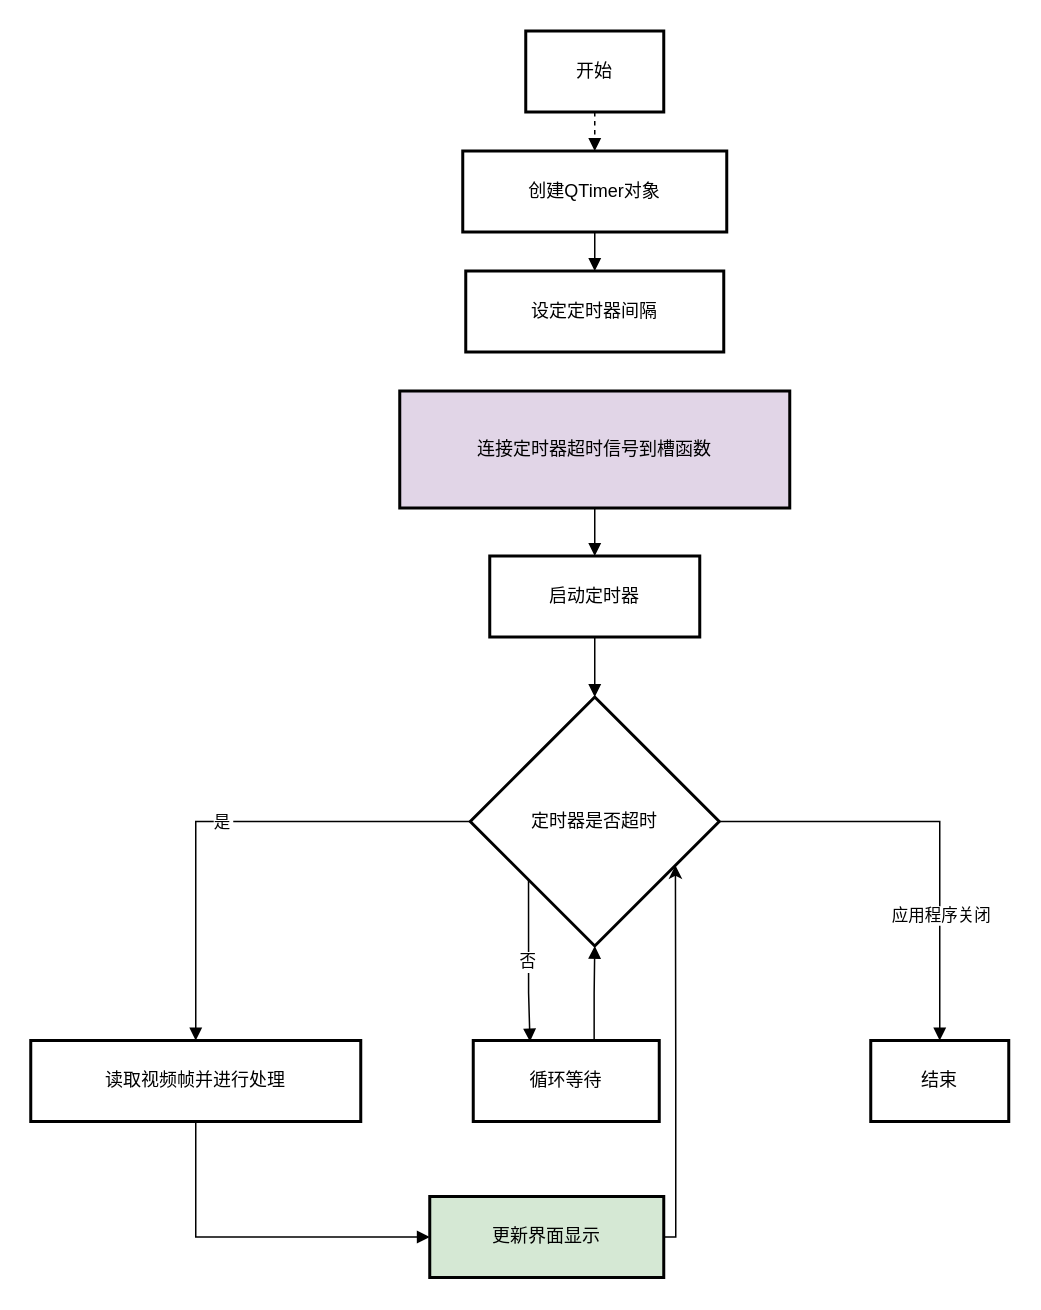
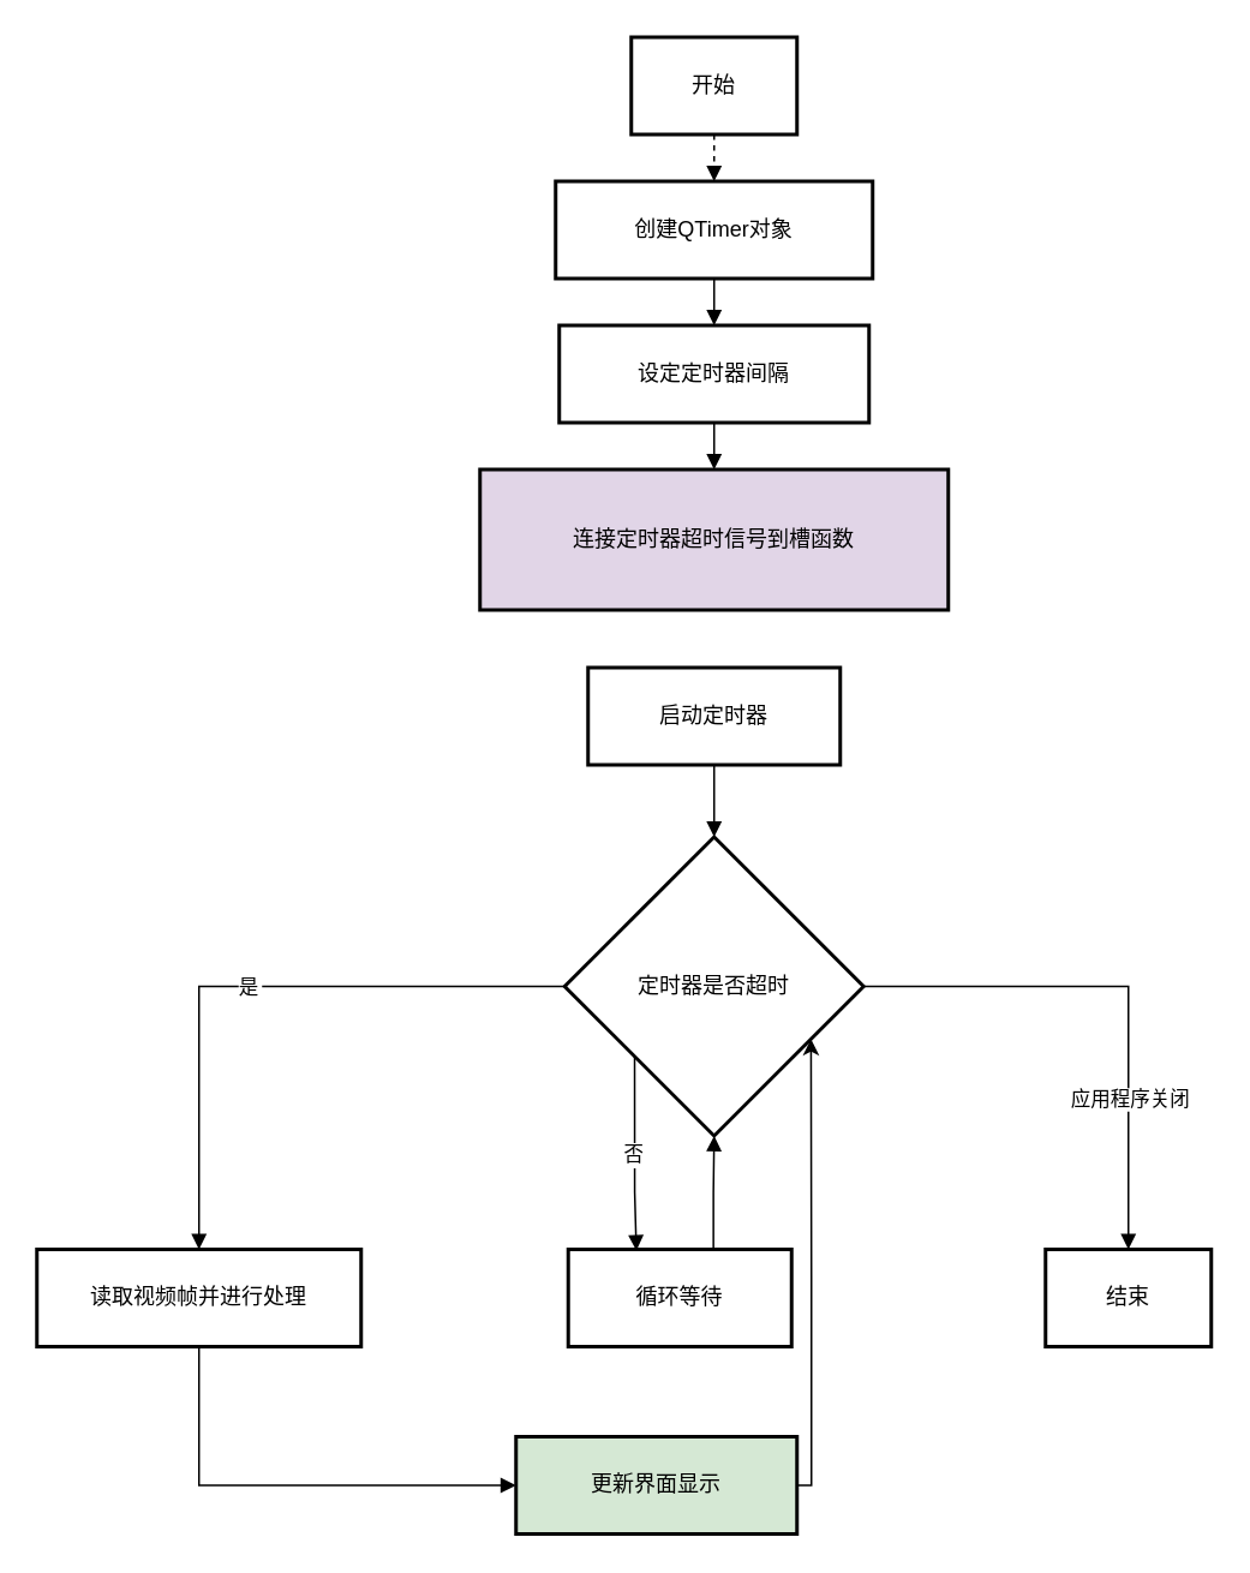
  <mxCell id="0" />
  <mxCell id="1" parent="0" />
  <mxCell id="2" value="开始" style="whiteSpace=wrap;strokeWidth=2;" vertex="1" parent="1"><mxGeometry x="350" y="20" width="92" height="54" as="geometry" /></mxCell>
  <mxCell id="3" value="创建QTimer对象" style="whiteSpace=wrap;strokeWidth=2;" vertex="1" parent="1"><mxGeometry x="308" y="100" width="176" height="54" as="geometry" /></mxCell>
  <mxCell id="4" value="设定定时器间隔" style="whiteSpace=wrap;strokeWidth=2;" vertex="1" parent="1"><mxGeometry x="310" y="180" width="172" height="54" as="geometry" /></mxCell>
  <mxCell id="5" value="连接定时器超时信号到槽函数" style="whiteSpace=wrap;strokeWidth=2;fillColor=#e1d5e7;" vertex="1" parent="1"><mxGeometry x="266" y="260" width="260" height="78" as="geometry" /></mxCell>
  <mxCell id="6" value="启动定时器" style="whiteSpace=wrap;strokeWidth=2;" vertex="1" parent="1"><mxGeometry x="326" y="370" width="140" height="54" as="geometry" /></mxCell>
  <mxCell id="7" value="定时器是否超时" style="rhombus;strokeWidth=2;whiteSpace=wrap;" vertex="1" parent="1"><mxGeometry x="313" y="464" width="166" height="166" as="geometry" /></mxCell>
- <mxCell id="8" value="读取视频帧并进行处理" style="whiteSpace=wrap;strokeWidth=2;" vertex="1" parent="1"><mxGeometry x="20" y="693" width="220" height="54" as="geometry" /></mxCell>
+ <mxCell id="8" value="读取视频帧并进行处理" style="whiteSpace=wrap;strokeWidth=2;" vertex="1" parent="1"><mxGeometry x="20" y="693" width="180" height="54" as="geometry" /></mxCell>
  <mxCell id="9" value="更新界面显示" style="whiteSpace=wrap;strokeWidth=2;fillColor=#d5e8d4;" vertex="1" parent="1"><mxGeometry x="286" y="797" width="156" height="54" as="geometry" /></mxCell>
  <mxCell id="10" value="循环等待" style="whiteSpace=wrap;strokeWidth=2;" vertex="1" parent="1"><mxGeometry x="315" y="693" width="124" height="54" as="geometry" /></mxCell>
  <mxCell id="11" value="结束" style="whiteSpace=wrap;strokeWidth=2;" vertex="1" parent="1"><mxGeometry x="580" y="693" width="92" height="54" as="geometry" /></mxCell>
  <mxCell id="12" value="" style="startArrow=none;endArrow=block;exitX=0.5;exitY=1;entryX=0.5;entryY=0;rounded=0;edgeStyle=orthogonalEdgeStyle;dashed=1;" edge="1" parent="1" source="2" target="3"><mxGeometry relative="1" as="geometry" /></mxCell>
  <mxCell id="13" value="" style="startArrow=none;endArrow=block;exitX=0.5;exitY=1;entryX=0.5;entryY=0;rounded=0;edgeStyle=orthogonalEdgeStyle;" edge="1" parent="1" source="3" target="4"><mxGeometry relative="1" as="geometry" /></mxCell>
- <mxCell id="15" value="" style="startArrow=none;endArrow=block;exitX=0.5;exitY=1;entryX=0.5;entryY=0;rounded=0;edgeStyle=orthogonalEdgeStyle;" edge="1" parent="1" source="5" target="6"><mxGeometry relative="1" as="geometry" /></mxCell>
+ <mxCell id="14" value="" style="startArrow=none;endArrow=block;exitX=0.5;exitY=1;entryX=0.5;entryY=0;rounded=0;edgeStyle=orthogonalEdgeStyle;" edge="1" parent="1" source="4" target="5"><mxGeometry relative="1" as="geometry" /></mxCell>
  <mxCell id="16" value="" style="startArrow=none;endArrow=block;exitX=0.5;exitY=1;entryX=0.5;entryY=0;rounded=0;edgeStyle=orthogonalEdgeStyle;" edge="1" parent="1" source="6" target="7"><mxGeometry relative="1" as="geometry" /></mxCell>
  <mxCell id="17" value="是" style="startArrow=none;endArrow=block;exitX=0;exitY=0.5;entryX=0.5;entryY=0;rounded=0;edgeStyle=orthogonalEdgeStyle;exitDx=0;exitDy=0;" edge="1" parent="1" source="7" target="8"><mxGeometry relative="1" as="geometry" /></mxCell>
  <mxCell id="18" value="" style="startArrow=none;endArrow=block;exitX=0.5;exitY=1;entryX=0;entryY=0.5;rounded=0;edgeStyle=orthogonalEdgeStyle;entryDx=0;entryDy=0;" edge="1" parent="1" source="8" target="9"><mxGeometry relative="1" as="geometry" /></mxCell>
  <mxCell id="19" value="否" style="startArrow=none;endArrow=block;exitX=0;exitY=0.94;entryX=0.305;entryY=0.012;rounded=0;edgeStyle=orthogonalEdgeStyle;entryDx=0;entryDy=0;entryPerimeter=0;" edge="1" parent="1" source="7" target="10"><mxGeometry relative="1" as="geometry" /></mxCell>
  <mxCell id="20" value="" style="startArrow=none;endArrow=block;exitX=0.65;exitY=0;entryX=0.5;entryY=1;rounded=0;edgeStyle=orthogonalEdgeStyle;" edge="1" parent="1" source="10" target="7"><mxGeometry relative="1" as="geometry" /></mxCell>
  <mxCell id="21" value="" style="startArrow=none;endArrow=block;exitX=1;exitY=0.5;entryX=0.5;entryY=0;rounded=0;edgeStyle=orthogonalEdgeStyle;exitDx=0;exitDy=0;" edge="1" parent="1" source="7" target="11"><mxGeometry relative="1" as="geometry" /></mxCell>
  <mxCell id="22" value="应用程序关闭" style="edgeLabel;html=1;align=center;verticalAlign=middle;resizable=0;points=[];" vertex="1" connectable="0" parent="21"><mxGeometry x="0.426" relative="1" as="geometry"><mxPoint as="offset" /></mxGeometry></mxCell>
  <mxCell id="23" style="edgeStyle=orthogonalEdgeStyle;rounded=0;orthogonalLoop=1;jettySize=auto;html=1;exitX=1;exitY=0.5;exitDx=0;exitDy=0;entryX=0.824;entryY=0.676;entryDx=0;entryDy=0;entryPerimeter=0;" edge="1" parent="1" source="9" target="7"><mxGeometry relative="1" as="geometry"><Array as="points"><mxPoint x="450" y="824" /><mxPoint x="450" y="708" /><mxPoint x="450" y="708" /></Array></mxGeometry></mxCell>
